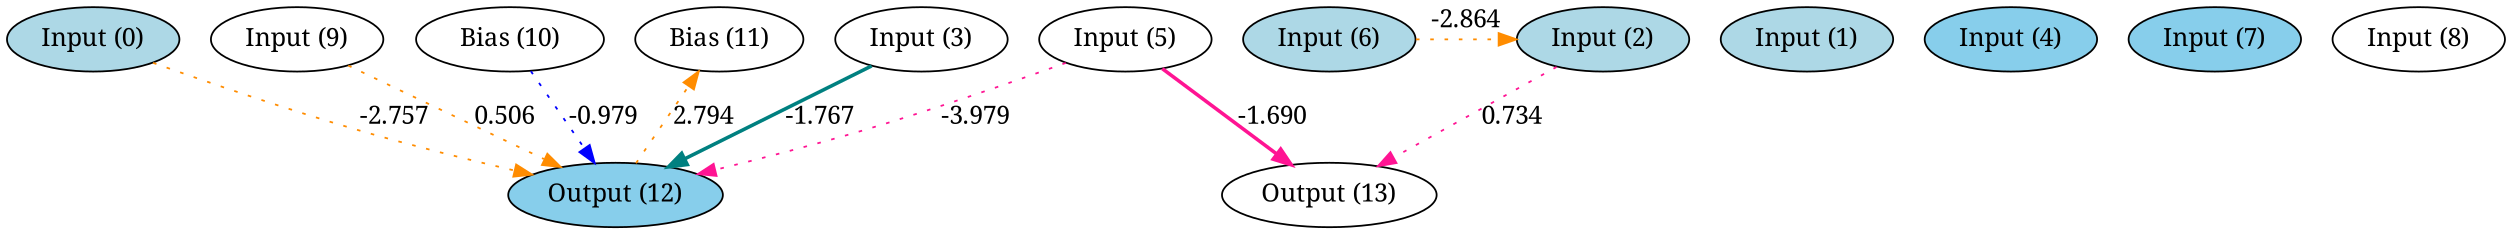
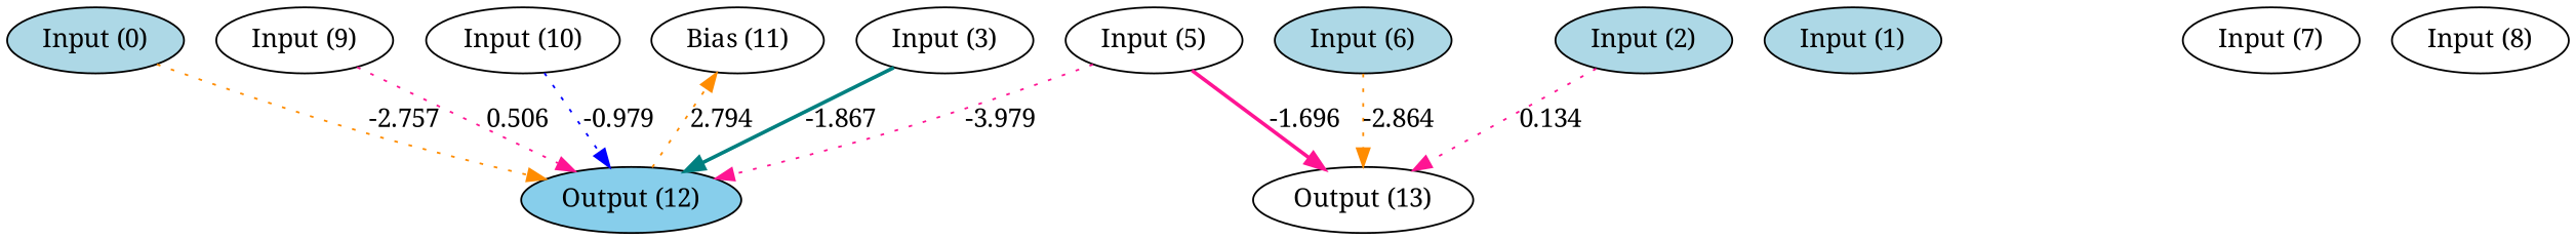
  digraph {
    fontname="Noto Serif"
    node [fillcolor=white fontname="Noto Serif" style=filled]
    edge [color=deeppink fontname="Noto Serif" style=dotted]
    n1 [label="Bias (11)"]
    n2 [fillcolor=lightblue label="Input (0)"]
    n3 [fillcolor=lightblue label="Input (1)"]
    n4 [fillcolor=lightblue label="Input (2)"]
    n5 [label="Input (3)"]
-   n6 [fillcolor=skyblue label="Input (4)"]
    n7 [label="Input (5)"]
    n8 [fillcolor=lightblue label="Input (6)"]
-   n9 [fillcolor=skyblue label="Input (7)"]
+   n9 [label="Input (7)"]
    n10 [label="Input (8)"]
    n11 [label="Input (9)"]
-   n12 [label="Bias (10)"]
+   n12 [label="Input (10)"]
    n13 [fillcolor=skyblue label="Output (12)"]
    n14 [label="Output (13)"]
    subgraph sub_1 {
      rank=same
      n1
      n2
      n3
      n4
      n5
-     n6
      n7
      n8
      n9
      n10
      n11
      n12
    }
    subgraph sub_2 {
      rank=same
      n13
      n14
    }
    n2 -> n13 [color=darkorange label=-2.757]
-   n4 -> n14 [label=0.734]
-   n5 -> n13 [color=teal label=-1.767 style=bold]
+   n4 -> n14 [label=0.134]
+   n5 -> n13 [color=teal label=-1.867 style=bold]
    n7 -> n13 [label=-3.979]
-   n7 -> n14 [label=-1.690 style=bold]
-   n8 -> n4 [color=darkorange label=-2.864]
-   n11 -> n13 [color=darkorange label=0.506]
+   n7 -> n14 [label=-1.696 style=bold]
+   n8 -> n14 [color=darkorange label=-2.864]
+   n11 -> n13 [label=0.506]
    n12 -> n13 [color=blue label=-0.979]
    n13 -> n1 [color=darkorange label=2.794]
  }
